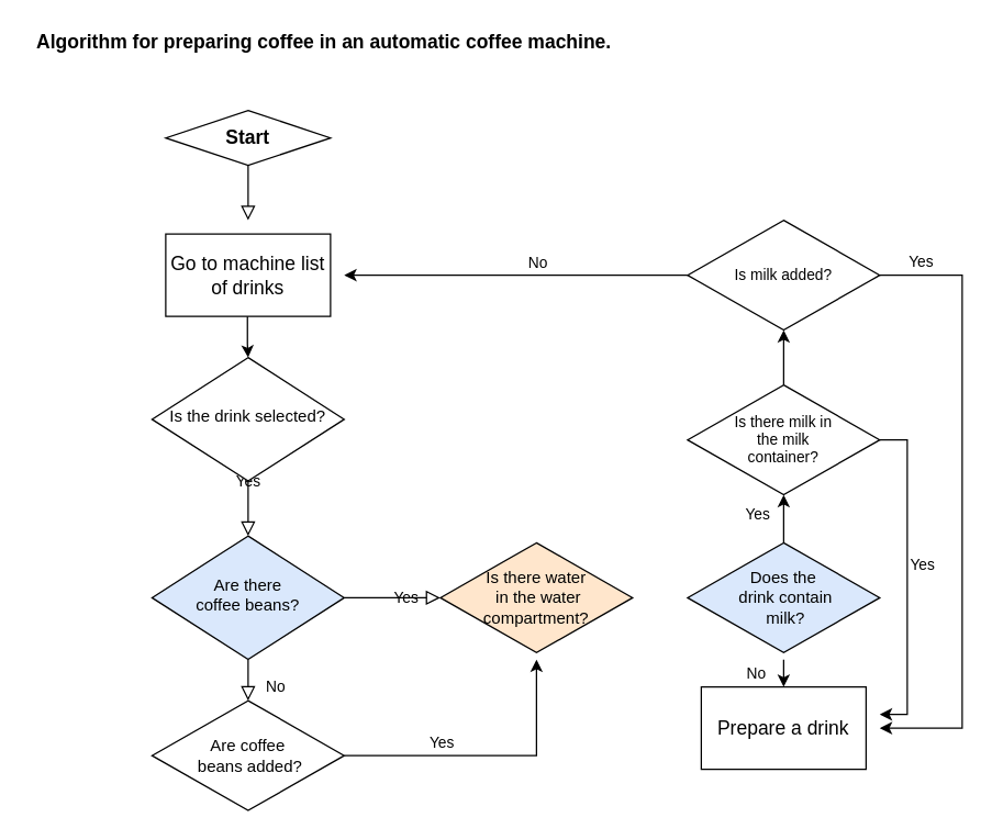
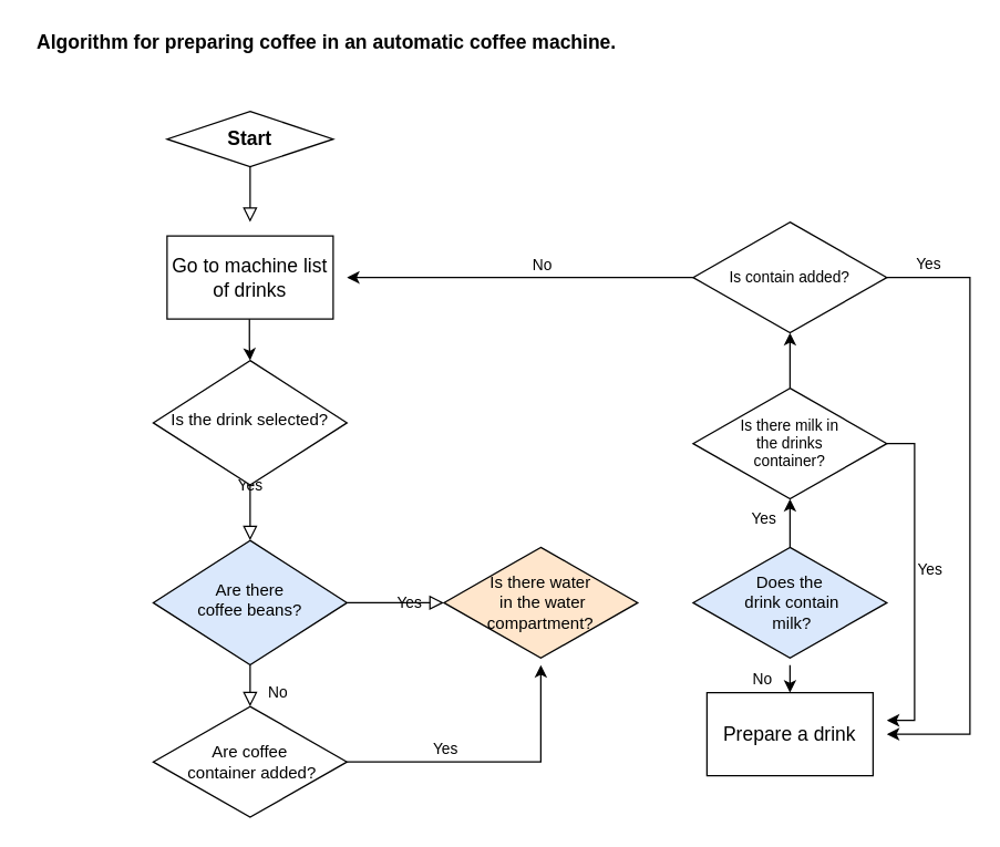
  <mxCell id="0" />
  <mxCell id="1" parent="0" />
  <mxCell id="2" value="" style="rounded=0;html=1;jettySize=auto;orthogonalLoop=1;fontSize=11;endArrow=block;endFill=0;endSize=8;strokeWidth=1;shadow=0;labelBackgroundColor=none;edgeStyle=orthogonalEdgeStyle;" parent="1" source="3" edge="1"><mxGeometry relative="1" as="geometry"><mxPoint x="180" y="160" as="targetPoint" /></mxGeometry></mxCell>
  <mxCell id="3" value="&lt;b&gt;&lt;font style=&quot;font-size: 14px&quot;&gt;Start&lt;/font&gt;&lt;/b&gt;" style="rhombus;whiteSpace=wrap;html=1;fontSize=12;glass=0;strokeWidth=1;shadow=0;" parent="1" vertex="1"><mxGeometry x="120" y="80" width="120" height="40" as="geometry" /></mxCell>
  <mxCell id="4" value="Yes" style="rounded=0;html=1;jettySize=auto;orthogonalLoop=1;fontSize=11;endArrow=block;endFill=0;endSize=8;strokeWidth=1;shadow=0;labelBackgroundColor=none;edgeStyle=orthogonalEdgeStyle;" parent="1" source="5" edge="1"><mxGeometry y="20" relative="1" as="geometry"><mxPoint as="offset" /><mxPoint x="180" y="390" as="targetPoint" /></mxGeometry></mxCell>
  <mxCell id="5" value="Is the drink selected?" style="rhombus;whiteSpace=wrap;html=1;shadow=0;fontFamily=Helvetica;fontSize=12;align=center;strokeWidth=1;spacing=6;spacingTop=-4;" parent="1" vertex="1"><mxGeometry x="110" y="260" width="140" height="90" as="geometry" /></mxCell>
  <mxCell id="6" value="No" style="rounded=0;html=1;jettySize=auto;orthogonalLoop=1;fontSize=11;endArrow=block;endFill=0;endSize=8;strokeWidth=1;shadow=0;labelBackgroundColor=none;edgeStyle=orthogonalEdgeStyle;" parent="1" source="8" edge="1"><mxGeometry x="0.333" y="20" relative="1" as="geometry"><mxPoint as="offset" /><mxPoint x="180" y="510" as="targetPoint" /><Array as="points"><mxPoint x="180" y="500" /><mxPoint x="180" y="500" /></Array></mxGeometry></mxCell>
  <mxCell id="7" value="Yes" style="edgeStyle=orthogonalEdgeStyle;rounded=0;html=1;jettySize=auto;orthogonalLoop=1;fontSize=11;endArrow=block;endFill=0;endSize=8;strokeWidth=1;shadow=0;labelBackgroundColor=none;" parent="1" source="8" edge="1"><mxGeometry y="10" relative="1" as="geometry"><mxPoint as="offset" /><mxPoint x="320" y="435" as="targetPoint" /></mxGeometry></mxCell>
  <mxCell id="8" value="Are there &lt;br&gt;coffee beans?" style="rhombus;whiteSpace=wrap;html=1;shadow=0;fontFamily=Helvetica;fontSize=12;align=center;strokeWidth=1;spacing=6;spacingTop=-4;fillColor=#dae8fc;" parent="1" vertex="1"><mxGeometry x="110" y="390" width="140" height="90" as="geometry" /></mxCell>
  <mxCell id="9" value="Go to machine list of drinks" style="rounded=0;whiteSpace=wrap;html=1;fontSize=14;" vertex="1" parent="1"><mxGeometry x="120" y="170" width="120" height="60" as="geometry" /></mxCell>
  <mxCell id="10" value="" style="endArrow=classic;html=1;rounded=0;fontSize=14;" edge="1" parent="1"><mxGeometry width="50" height="50" relative="1" as="geometry"><mxPoint x="179.5" y="230" as="sourcePoint" /><mxPoint x="180" y="260" as="targetPoint" /><Array as="points"><mxPoint x="179.5" y="250" /></Array></mxGeometry></mxCell>
  <mxCell id="11" value="Is there water&lt;br&gt;&amp;nbsp;in the water compartment?" style="rhombus;whiteSpace=wrap;html=1;fontSize=12;fillColor=#ffe6cc;" vertex="1" parent="1"><mxGeometry x="320" y="395" width="140" height="80" as="geometry" /></mxCell>
- <mxCell id="12" value="Are coffee&lt;br&gt;&amp;nbsp;beans added?" style="rhombus;whiteSpace=wrap;html=1;fontSize=12;" vertex="1" parent="1"><mxGeometry x="110" y="510" width="140" height="80" as="geometry" /></mxCell>
+ <mxCell id="12" value="Are coffee&lt;br&gt;&amp;nbsp;container added?" style="rhombus;whiteSpace=wrap;html=1;fontSize=12;" vertex="1" parent="1"><mxGeometry x="110" y="510" width="140" height="80" as="geometry" /></mxCell>
  <mxCell id="13" value="" style="endArrow=classic;html=1;rounded=0;fontSize=14;exitX=1;exitY=0.5;exitDx=0;exitDy=0;" edge="1" parent="1" source="12"><mxGeometry width="50" height="50" relative="1" as="geometry"><mxPoint x="420" y="470" as="sourcePoint" /><mxPoint x="390" y="480" as="targetPoint" /><Array as="points"><mxPoint x="390" y="550" /></Array></mxGeometry></mxCell>
  <mxCell id="14" value="&lt;font style=&quot;font-size: 11px;&quot;&gt;Yes&lt;/font&gt;" style="edgeLabel;html=1;align=center;verticalAlign=middle;resizable=0;points=[];fontSize=11;" vertex="1" connectable="0" parent="13"><mxGeometry x="-0.105" y="2" relative="1" as="geometry"><mxPoint x="-24" y="-8" as="offset" /></mxGeometry></mxCell>
  <mxCell id="15" style="edgeStyle=orthogonalEdgeStyle;rounded=0;orthogonalLoop=1;jettySize=auto;html=1;fontSize=14;" edge="1" parent="1" source="17"><mxGeometry relative="1" as="geometry"><mxPoint x="570" y="360" as="targetPoint" /></mxGeometry></mxCell>
  <mxCell id="16" value="Yes" style="edgeLabel;html=1;align=center;verticalAlign=middle;resizable=0;points=[];fontSize=11;" vertex="1" connectable="0" parent="15"><mxGeometry x="0.244" y="-2" relative="1" as="geometry"><mxPoint x="-22" as="offset" /></mxGeometry></mxCell>
  <mxCell id="17" value="Does the&lt;br&gt;&amp;nbsp;drink contain&lt;br&gt;&amp;nbsp;milk?" style="rhombus;whiteSpace=wrap;html=1;fontSize=12;fillColor=#dae8fc;" vertex="1" parent="1"><mxGeometry x="500" y="395" width="140" height="80" as="geometry" /></mxCell>
  <mxCell id="18" value="No" style="edgeStyle=orthogonalEdgeStyle;rounded=0;orthogonalLoop=1;jettySize=auto;html=1;fontSize=11;" edge="1" parent="1"><mxGeometry y="-20" relative="1" as="geometry"><mxPoint x="570" y="480" as="sourcePoint" /><mxPoint x="570" y="500" as="targetPoint" /><mxPoint as="offset" /></mxGeometry></mxCell>
  <mxCell id="19" value="Prepare a drink" style="rounded=0;whiteSpace=wrap;html=1;fontSize=14;" vertex="1" parent="1"><mxGeometry x="510" y="500" width="120" height="60" as="geometry" /></mxCell>
  <mxCell id="20" style="edgeStyle=orthogonalEdgeStyle;rounded=0;orthogonalLoop=1;jettySize=auto;html=1;fontSize=11;exitX=1;exitY=0.5;exitDx=0;exitDy=0;" edge="1" parent="1" source="23"><mxGeometry relative="1" as="geometry"><mxPoint x="640" y="520" as="targetPoint" /><mxPoint x="650" y="320" as="sourcePoint" /><Array as="points"><mxPoint x="660" y="320" /><mxPoint x="660" y="520" /></Array></mxGeometry></mxCell>
  <mxCell id="21" value="Yes" style="edgeLabel;html=1;align=center;verticalAlign=middle;resizable=0;points=[];fontSize=11;" vertex="1" connectable="0" parent="20"><mxGeometry x="-0.125" y="3" relative="1" as="geometry"><mxPoint x="7" y="5" as="offset" /></mxGeometry></mxCell>
  <mxCell id="22" value="" style="edgeStyle=orthogonalEdgeStyle;rounded=0;orthogonalLoop=1;jettySize=auto;html=1;fontSize=11;" edge="1" parent="1" source="23"><mxGeometry relative="1" as="geometry"><mxPoint x="570" y="240" as="targetPoint" /></mxGeometry></mxCell>
- <mxCell id="23" value="Is there milk in&lt;br&gt;the milk &lt;br&gt;container?" style="rhombus;whiteSpace=wrap;html=1;fontSize=11;" vertex="1" parent="1"><mxGeometry x="500" y="280" width="140" height="80" as="geometry" /></mxCell>
+ <mxCell id="23" value="Is there milk in&lt;br&gt;the drinks &lt;br&gt;container?" style="rhombus;whiteSpace=wrap;html=1;fontSize=11;" vertex="1" parent="1"><mxGeometry x="500" y="280" width="140" height="80" as="geometry" /></mxCell>
  <mxCell id="24" style="edgeStyle=orthogonalEdgeStyle;rounded=0;orthogonalLoop=1;jettySize=auto;html=1;fontSize=11;" edge="1" parent="1" source="27"><mxGeometry relative="1" as="geometry"><mxPoint x="250" y="200" as="targetPoint" /></mxGeometry></mxCell>
  <mxCell id="25" value="No" style="edgeLabel;html=1;align=center;verticalAlign=middle;resizable=0;points=[];fontSize=11;" vertex="1" connectable="0" parent="24"><mxGeometry x="-0.112" y="-2" relative="1" as="geometry"><mxPoint x="1" y="-8" as="offset" /></mxGeometry></mxCell>
  <mxCell id="26" value="Yes" style="edgeStyle=orthogonalEdgeStyle;rounded=0;orthogonalLoop=1;jettySize=auto;html=1;fontSize=11;" edge="1" parent="1" source="27"><mxGeometry x="-0.867" y="10" relative="1" as="geometry"><mxPoint x="640" y="530" as="targetPoint" /><Array as="points"><mxPoint x="700" y="200" /><mxPoint x="700" y="530" /></Array><mxPoint as="offset" /></mxGeometry></mxCell>
- <mxCell id="27" value="Is milk added?" style="rhombus;whiteSpace=wrap;html=1;fontSize=11;" vertex="1" parent="1"><mxGeometry x="500" y="160" width="140" height="80" as="geometry" /></mxCell>
+ <mxCell id="27" value="Is contain added?" style="rhombus;whiteSpace=wrap;html=1;fontSize=11;" vertex="1" parent="1"><mxGeometry x="500" y="160" width="140" height="80" as="geometry" /></mxCell>
  <mxCell id="28" value="Algorithm for preparing coffee in an automatic coffee machine." style="text;html=1;align=center;verticalAlign=middle;resizable=0;points=[];autosize=1;strokeColor=none;fillColor=none;fontSize=14;fontStyle=1" vertex="1" parent="1"><mxGeometry x="20" y="20" width="430" height="20" as="geometry" /></mxCell>
